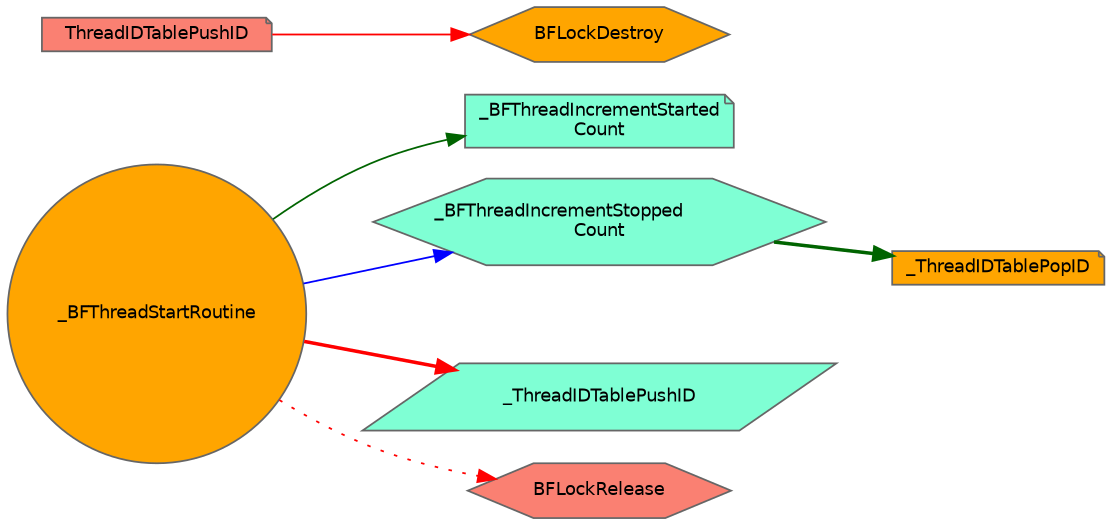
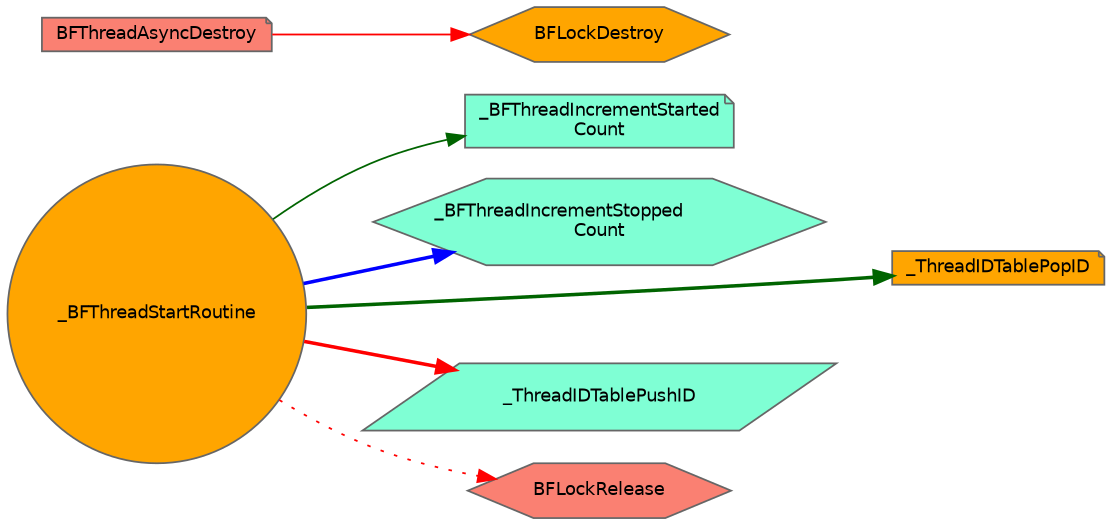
  digraph {
    rankdir=LR
    node [color=grey40 fillcolor=orange fontname=Helvetica fontsize=10 shape=note style=filled]
    edge [color=red fontname=Helvetica fontsize=10 labelfontname=Helvetica labelfontsize=10 style=solid]
    n1 [color=gray40 fontcolor=black height=0.2 label=_BFThreadStartRoutine shape=circle width=0.4]
    n2 [fillcolor=aquamarine height=0.2 label="_BFThreadIncrementStarted\lCount" width=0.4]
    n3 [fillcolor=aquamarine height=0.2 label="_BFThreadIncrementStopped\lCount" shape=hexagon width=0.4]
    n4 [height=0.2 label=_ThreadIDTablePopID width=0.4]
    n5 [fillcolor=aquamarine height=0.2 label=_ThreadIDTablePushID shape=parallelogram width=0.4]
    n6 [fillcolor=salmon height=0.2 label=BFLockRelease shape=hexagon width=0.4]
-   n7 [fillcolor=salmon height=0.2 label=ThreadIDTablePushID width=0.4]
+   n7 [fillcolor=salmon height=0.2 label=BFThreadAsyncDestroy width=0.4]
    n8 [height=0.2 label=BFLockDestroy shape=hexagon width=0.4]
    n1 -> n2 [color=darkgreen]
-   n1 -> n3 [color=blue]
-   n3 -> n4 [color=darkgreen style=bold]
+   n1 -> n3 [color=blue style=bold]
+   n1 -> n4 [color=darkgreen style=bold]
    n1 -> n5 [style=bold]
    n1 -> n6 [style=dotted]
    n7 -> n8
  }
